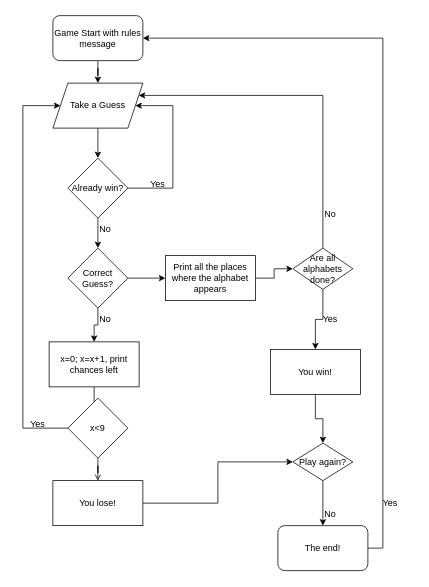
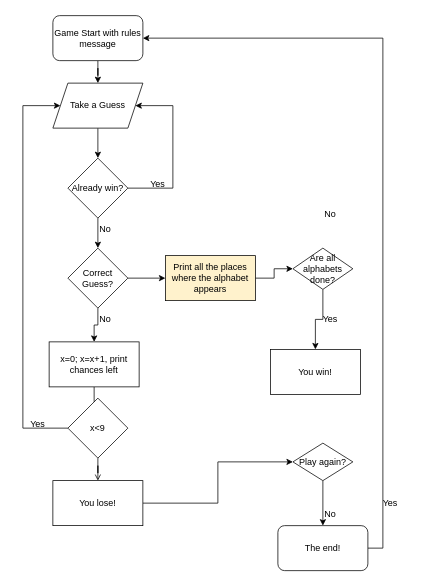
  <mxCell id="0" />
  <mxCell id="1" parent="0" />
  <mxCell id="2" value="" style="edgeStyle=orthogonalEdgeStyle;rounded=0;orthogonalLoop=1;jettySize=auto;html=1;" parent="1" source="3" target="5" edge="1"><mxGeometry relative="1" as="geometry" /></mxCell>
  <mxCell id="3" value="Game Start with rules message" style="rounded=1;whiteSpace=wrap;html=1;" parent="1" vertex="1"><mxGeometry x="70" y="20" width="120" height="60" as="geometry" /></mxCell>
  <mxCell id="4" value="" style="edgeStyle=orthogonalEdgeStyle;rounded=0;orthogonalLoop=1;jettySize=auto;html=1;" parent="1" source="5" target="8" edge="1"><mxGeometry relative="1" as="geometry" /></mxCell>
  <mxCell id="5" value="Take a Guess" style="shape=parallelogram;perimeter=parallelogramPerimeter;whiteSpace=wrap;html=1;fixedSize=1;" parent="1" vertex="1"><mxGeometry x="70" y="110" width="120" height="60" as="geometry" /></mxCell>
  <mxCell id="6" style="edgeStyle=orthogonalEdgeStyle;rounded=0;orthogonalLoop=1;jettySize=auto;html=1;exitX=1;exitY=0.5;exitDx=0;exitDy=0;entryX=1;entryY=0.5;entryDx=0;entryDy=0;" parent="1" source="8" target="5" edge="1"><mxGeometry relative="1" as="geometry"><mxPoint x="230" y="140" as="targetPoint" /><Array as="points"><mxPoint x="230" y="250" /><mxPoint x="230" y="140" /></Array></mxGeometry></mxCell>
  <mxCell id="7" style="edgeStyle=orthogonalEdgeStyle;rounded=0;orthogonalLoop=1;jettySize=auto;html=1;exitX=0.5;exitY=1;exitDx=0;exitDy=0;entryX=0.5;entryY=0;entryDx=0;entryDy=0;" parent="1" source="8" target="12" edge="1"><mxGeometry relative="1" as="geometry" /></mxCell>
  <mxCell id="8" value="Already win?" style="rhombus;whiteSpace=wrap;html=1;" parent="1" vertex="1"><mxGeometry x="90" y="210" width="80" height="80" as="geometry" /></mxCell>
  <mxCell id="9" value="Yes" style="text;html=1;strokeColor=none;fillColor=none;align=center;verticalAlign=middle;whiteSpace=wrap;rounded=0;" parent="1" vertex="1"><mxGeometry x="180" y="230" width="60" height="30" as="geometry" /></mxCell>
  <mxCell id="10" value="" style="edgeStyle=orthogonalEdgeStyle;rounded=0;orthogonalLoop=1;jettySize=auto;html=1;" parent="1" source="12" target="15" edge="1"><mxGeometry relative="1" as="geometry" /></mxCell>
  <mxCell id="11" value="" style="edgeStyle=orthogonalEdgeStyle;rounded=0;orthogonalLoop=1;jettySize=auto;html=1;" parent="1" source="12" target="20" edge="1"><mxGeometry relative="1" as="geometry" /></mxCell>
  <mxCell id="12" value="Correct Guess?" style="rhombus;whiteSpace=wrap;html=1;" parent="1" vertex="1"><mxGeometry x="90" y="330" width="80" height="80" as="geometry" /></mxCell>
  <mxCell id="13" value="No" style="text;html=1;strokeColor=none;fillColor=none;align=center;verticalAlign=middle;whiteSpace=wrap;rounded=0;" parent="1" vertex="1"><mxGeometry x="110" y="290" width="60" height="30" as="geometry" /></mxCell>
  <mxCell id="14" value="" style="edgeStyle=orthogonalEdgeStyle;rounded=0;orthogonalLoop=1;jettySize=auto;html=1;" parent="1" source="15" target="18" edge="1"><mxGeometry relative="1" as="geometry" /></mxCell>
  <mxCell id="15" value="x=0; x=x+1, print chances left" style="rounded=0;whiteSpace=wrap;html=1;" parent="1" vertex="1"><mxGeometry x="65" y="455" width="120" height="60" as="geometry" /></mxCell>
  <mxCell id="16" style="edgeStyle=orthogonalEdgeStyle;rounded=0;orthogonalLoop=1;jettySize=auto;html=1;entryX=0;entryY=0.5;entryDx=0;entryDy=0;" parent="1" source="18" target="5" edge="1"><mxGeometry relative="1" as="geometry"><Array as="points"><mxPoint x="30" y="570" /><mxPoint x="30" y="140" /></Array></mxGeometry></mxCell>
  <mxCell id="17" value="" style="edgeStyle=orthogonalEdgeStyle;rounded=0;orthogonalLoop=1;jettySize=auto;html=1;endArrow=open;" edge="1" parent="1" source="18" target="33"><mxGeometry relative="1" as="geometry" /></mxCell>
  <mxCell id="18" value="x&amp;lt;9" style="rhombus;whiteSpace=wrap;html=1;" parent="1" vertex="1"><mxGeometry x="90" y="530" width="80" height="80" as="geometry" /></mxCell>
  <mxCell id="19" value="" style="edgeStyle=orthogonalEdgeStyle;rounded=0;orthogonalLoop=1;jettySize=auto;html=1;" edge="1" parent="1" source="20" target="24"><mxGeometry relative="1" as="geometry" /></mxCell>
- <mxCell id="20" value="Print all the places where the alphabet appears" style="rounded=0;whiteSpace=wrap;html=1;" parent="1" vertex="1"><mxGeometry x="220" y="340" width="120" height="60" as="geometry" /></mxCell>
+ <mxCell id="20" value="Print all the places where the alphabet appears" style="rounded=0;whiteSpace=wrap;html=1;fillColor=#fff2cc;" parent="1" vertex="1"><mxGeometry x="220" y="340" width="120" height="60" as="geometry" /></mxCell>
  <mxCell id="21" value="No" style="text;html=1;strokeColor=none;fillColor=none;align=center;verticalAlign=middle;whiteSpace=wrap;rounded=0;" vertex="1" parent="1"><mxGeometry x="110" y="410" width="60" height="30" as="geometry" /></mxCell>
  <mxCell id="22" value="" style="edgeStyle=orthogonalEdgeStyle;rounded=0;orthogonalLoop=1;jettySize=auto;html=1;" edge="1" parent="1" source="24" target="26"><mxGeometry relative="1" as="geometry" /></mxCell>
- <mxCell id="23" style="edgeStyle=orthogonalEdgeStyle;rounded=0;orthogonalLoop=1;jettySize=auto;html=1;exitX=0.5;exitY=0;exitDx=0;exitDy=0;entryX=1;entryY=0.25;entryDx=0;entryDy=0;" edge="1" parent="1" source="24" target="5"><mxGeometry relative="1" as="geometry"><Array as="points"><mxPoint x="430" y="126" /></Array></mxGeometry></mxCell>
  <mxCell id="24" value="Are all alphabets done?" style="rhombus;whiteSpace=wrap;html=1;" vertex="1" parent="1"><mxGeometry x="390" y="330" width="80" height="55" as="geometry" /></mxCell>
- <mxCell id="25" value="" style="edgeStyle=orthogonalEdgeStyle;rounded=0;orthogonalLoop=1;jettySize=auto;html=1;" edge="1" parent="1" source="26" target="29"><mxGeometry relative="1" as="geometry" /></mxCell>
  <mxCell id="26" value="You win!" style="rounded=0;whiteSpace=wrap;html=1;" vertex="1" parent="1"><mxGeometry x="360" y="465" width="120" height="60" as="geometry" /></mxCell>
  <mxCell id="27" value="Yes" style="text;html=1;strokeColor=none;fillColor=none;align=center;verticalAlign=middle;whiteSpace=wrap;rounded=0;" vertex="1" parent="1"><mxGeometry x="20" y="550" width="60" height="30" as="geometry" /></mxCell>
  <mxCell id="28" value="" style="edgeStyle=orthogonalEdgeStyle;rounded=0;orthogonalLoop=1;jettySize=auto;html=1;" edge="1" parent="1" source="29" target="35"><mxGeometry relative="1" as="geometry" /></mxCell>
  <mxCell id="29" value="Play again?" style="rhombus;whiteSpace=wrap;html=1;" vertex="1" parent="1"><mxGeometry x="390" y="590" width="80" height="50" as="geometry" /></mxCell>
  <mxCell id="30" value="Yes" style="text;html=1;strokeColor=none;fillColor=none;align=center;verticalAlign=middle;whiteSpace=wrap;rounded=0;" vertex="1" parent="1"><mxGeometry x="410" y="410" width="60" height="30" as="geometry" /></mxCell>
  <mxCell id="31" value="No" style="text;html=1;strokeColor=none;fillColor=none;align=center;verticalAlign=middle;whiteSpace=wrap;rounded=0;" vertex="1" parent="1"><mxGeometry x="410" y="270" width="60" height="30" as="geometry" /></mxCell>
  <mxCell id="32" style="edgeStyle=orthogonalEdgeStyle;rounded=0;orthogonalLoop=1;jettySize=auto;html=1;exitX=1;exitY=0.5;exitDx=0;exitDy=0;entryX=0;entryY=0.5;entryDx=0;entryDy=0;" edge="1" parent="1" source="33" target="29"><mxGeometry relative="1" as="geometry" /></mxCell>
  <mxCell id="33" value="You lose!" style="rounded=0;whiteSpace=wrap;html=1;" vertex="1" parent="1"><mxGeometry x="70" y="640" width="120" height="60" as="geometry" /></mxCell>
  <mxCell id="34" style="edgeStyle=orthogonalEdgeStyle;rounded=0;orthogonalLoop=1;jettySize=auto;html=1;exitX=1;exitY=0.5;exitDx=0;exitDy=0;entryX=1;entryY=0.5;entryDx=0;entryDy=0;" edge="1" parent="1" source="35" target="3"><mxGeometry relative="1" as="geometry" /></mxCell>
  <mxCell id="35" value="The end!" style="rounded=1;whiteSpace=wrap;html=1;" vertex="1" parent="1"><mxGeometry x="370" y="700" width="120" height="60" as="geometry" /></mxCell>
  <mxCell id="36" value="No" style="text;html=1;strokeColor=none;fillColor=none;align=center;verticalAlign=middle;whiteSpace=wrap;rounded=0;" vertex="1" parent="1"><mxGeometry x="410" y="670" width="60" height="30" as="geometry" /></mxCell>
  <mxCell id="37" value="Yes" style="text;html=1;strokeColor=none;fillColor=none;align=center;verticalAlign=middle;whiteSpace=wrap;rounded=0;" vertex="1" parent="1"><mxGeometry x="490" y="655" width="60" height="30" as="geometry" /></mxCell>
